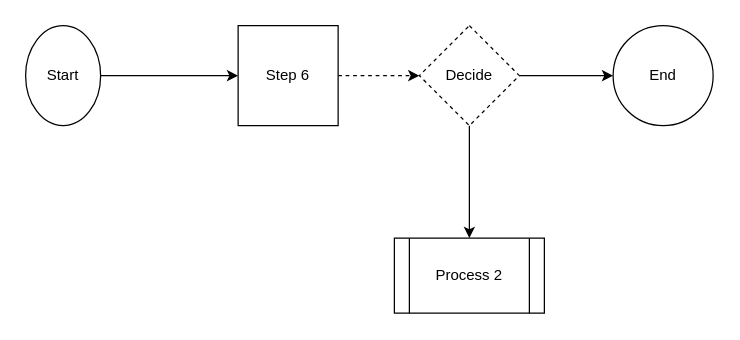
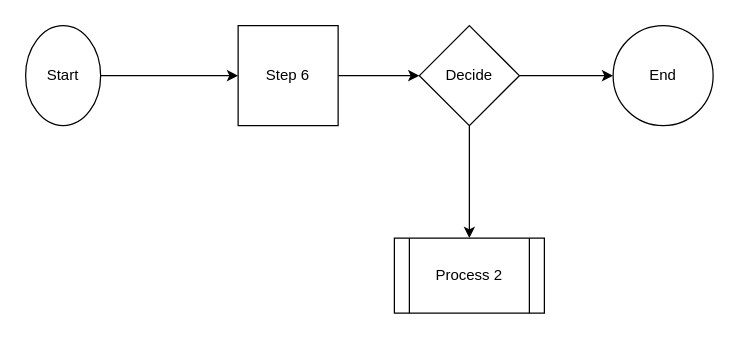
  <mxCell id="0" />
  <mxCell id="1" parent="0" />
- <mxCell id="2" value="" style="edgeStyle=orthogonalEdgeStyle;rounded=0;orthogonalLoop=1;jettySize=auto;html=1;dashed=1;" edge="1" parent="1" source="3" target="7"><mxGeometry relative="1" as="geometry" /></mxCell>
+ <mxCell id="2" value="" style="edgeStyle=orthogonalEdgeStyle;rounded=0;orthogonalLoop=1;jettySize=auto;html=1;" edge="1" parent="1" source="3" target="7"><mxGeometry relative="1" as="geometry" /></mxCell>
  <mxCell id="3" value="Step 6" style="whiteSpace=wrap;html=1;aspect=fixed;" vertex="1" parent="1"><mxGeometry x="190" y="20" width="80" height="80" as="geometry" /></mxCell>
  <mxCell id="4" value="Start" style="ellipse;whiteSpace=wrap;html=1;aspect=fixed;" vertex="1" parent="1"><mxGeometry x="20" y="20" width="60" height="80" as="geometry" /></mxCell>
  <mxCell id="5" value="" style="endArrow=classic;html=1;rounded=0;exitX=1;exitY=0.5;exitDx=0;exitDy=0;entryX=0;entryY=0.5;entryDx=0;entryDy=0;" edge="1" parent="1" source="4" target="3"><mxGeometry width="50" height="50" relative="1" as="geometry"><mxPoint x="310" y="210" as="sourcePoint" /><mxPoint x="360" y="160" as="targetPoint" /></mxGeometry></mxCell>
  <mxCell id="6" value="" style="edgeStyle=orthogonalEdgeStyle;rounded=0;orthogonalLoop=1;jettySize=auto;html=1;" edge="1" parent="1" source="7" target="8"><mxGeometry relative="1" as="geometry" /></mxCell>
- <mxCell id="7" value="Decide" style="rhombus;whiteSpace=wrap;html=1;dashed=1;" vertex="1" parent="1"><mxGeometry x="335" y="20" width="80" height="80" as="geometry" /></mxCell>
+ <mxCell id="7" value="Decide" style="rhombus;whiteSpace=wrap;html=1;" vertex="1" parent="1"><mxGeometry x="335" y="20" width="80" height="80" as="geometry" /></mxCell>
  <mxCell id="8" value="End" style="ellipse;whiteSpace=wrap;html=1;aspect=fixed;" vertex="1" parent="1"><mxGeometry x="490" y="20" width="80" height="80" as="geometry" /></mxCell>
  <mxCell id="9" value="Process 2" style="shape=process;whiteSpace=wrap;html=1;backgroundOutline=1;" vertex="1" parent="1"><mxGeometry x="315" y="190" width="120" height="60" as="geometry" /></mxCell>
  <mxCell id="10" value="" style="endArrow=classic;html=1;rounded=0;entryX=0.5;entryY=0;entryDx=0;entryDy=0;exitX=0.5;exitY=1;exitDx=0;exitDy=0;" edge="1" parent="1" source="7" target="9"><mxGeometry width="50" height="50" relative="1" as="geometry"><mxPoint x="335" y="110" as="sourcePoint" /><mxPoint x="310" y="180" as="targetPoint" /></mxGeometry></mxCell>
